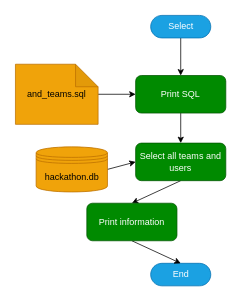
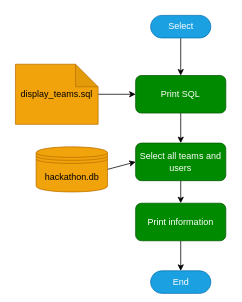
  <mxCell id="0" />
  <mxCell id="1" parent="0" />
  <mxCell id="2" style="edgeStyle=none;html=1;exitX=0.5;exitY=0.5;exitDx=0;exitDy=15;exitPerimeter=0;entryX=0.5;entryY=0;entryDx=0;entryDy=0;" parent="1" source="3" target="5" edge="1"><mxGeometry relative="1" as="geometry" /></mxCell>
  <mxCell id="3" value="Select" style="html=1;dashed=0;whitespace=wrap;shape=mxgraph.dfd.start;fillColor=#1ba1e2;strokeColor=#006EAF;fontColor=#ffffff;" parent="1" vertex="1"><mxGeometry x="200" y="20" width="80" height="30" as="geometry" /></mxCell>
  <mxCell id="4" style="edgeStyle=none;html=1;exitX=0.5;exitY=1;exitDx=0;exitDy=0;" parent="1" source="5" target="7" edge="1"><mxGeometry relative="1" as="geometry" /></mxCell>
  <mxCell id="5" value="Print SQL" style="shape=rect;html=1;rounded=1;whiteSpace=wrap;align=center;fillColor=#008a00;fontColor=#ffffff;strokeColor=#005700;" parent="1" vertex="1"><mxGeometry x="180" y="100" width="120" height="50" as="geometry" /></mxCell>
  <mxCell id="6" style="edgeStyle=none;html=1;exitX=0.5;exitY=1;exitDx=0;exitDy=0;entryX=0.5;entryY=0;entryDx=0;entryDy=0;endArrow=classic;endFill=1;" parent="1" source="7" target="14" edge="1"><mxGeometry relative="1" as="geometry"><mxPoint x="240" y="270" as="targetPoint" /></mxGeometry></mxCell>
  <mxCell id="7" value="Select all teams and users" style="shape=rect;html=1;rounded=1;whiteSpace=wrap;align=center;fillColor=#008a00;fontColor=#ffffff;strokeColor=#005700;" parent="1" vertex="1"><mxGeometry x="180" y="190" width="120" height="50" as="geometry" /></mxCell>
  <mxCell id="8" value="" style="edgeStyle=none;html=1;endArrow=classic;endFill=1;entryX=0;entryY=0.5;entryDx=0;entryDy=0;" parent="1" source="9" target="5" edge="1"><mxGeometry relative="1" as="geometry"><mxPoint x="170" y="160" as="targetPoint" /></mxGeometry></mxCell>
- <mxCell id="9" value="and_teams.sql" style="shape=note;whiteSpace=wrap;html=1;backgroundOutline=1;darkOpacity=0.05;align=center;fillColor=#f0a30a;fontColor=#000000;strokeColor=#BD7000;" parent="1" vertex="1"><mxGeometry x="20" y="85" width="110" height="80" as="geometry" /></mxCell>
+ <mxCell id="9" value="display_teams.sql" style="shape=note;whiteSpace=wrap;html=1;backgroundOutline=1;darkOpacity=0.05;align=center;fillColor=#f0a30a;fontColor=#000000;strokeColor=#BD7000;" parent="1" vertex="1"><mxGeometry x="20" y="85" width="110" height="80" as="geometry" /></mxCell>
  <mxCell id="10" style="edgeStyle=none;html=1;exitX=1;exitY=0.5;exitDx=0;exitDy=0;entryX=0;entryY=0.5;entryDx=0;entryDy=0;endArrow=classic;endFill=1;" parent="1" source="11" target="7" edge="1"><mxGeometry relative="1" as="geometry" /></mxCell>
  <mxCell id="11" value="hackathon.db" style="shape=datastore;whiteSpace=wrap;html=1;fillColor=#f0a30a;fontColor=#000000;strokeColor=#BD7000;" parent="1" vertex="1"><mxGeometry x="47.5" y="195" width="95" height="60" as="geometry" /></mxCell>
- <mxCell id="12" value="End" style="html=1;dashed=0;whitespace=wrap;shape=mxgraph.dfd.start;fillColor=#1ba1e2;strokeColor=#006EAF;fontColor=#ffffff;" parent="1" vertex="1"><mxGeometry x="200" y="350" width="80" height="30" as="geometry" /></mxCell>
+ <mxCell id="12" value="End" style="html=1;dashed=0;whitespace=wrap;shape=mxgraph.dfd.start;fillColor=#1ba1e2;strokeColor=#006EAF;fontColor=#ffffff;" parent="1" vertex="1"><mxGeometry x="200" y="360" width="80" height="30" as="geometry" /></mxCell>
  <mxCell id="13" style="edgeStyle=none;html=1;exitX=0.5;exitY=1;exitDx=0;exitDy=0;entryX=0.5;entryY=0.5;entryDx=0;entryDy=-15;entryPerimeter=0;" edge="1" parent="1" source="14" target="12"><mxGeometry relative="1" as="geometry" /></mxCell>
- <mxCell id="14" value="Print information" style="shape=rect;html=1;rounded=1;whiteSpace=wrap;align=center;fillColor=#008a00;fontColor=#ffffff;strokeColor=#005700;" vertex="1" parent="1"><mxGeometry x="115" y="270" width="120" height="50" as="geometry" /></mxCell>
+ <mxCell id="14" value="Print information" style="shape=rect;html=1;rounded=1;whiteSpace=wrap;align=center;fillColor=#008a00;fontColor=#ffffff;strokeColor=#005700;" vertex="1" parent="1"><mxGeometry x="180" y="270" width="120" height="50" as="geometry" /></mxCell>
